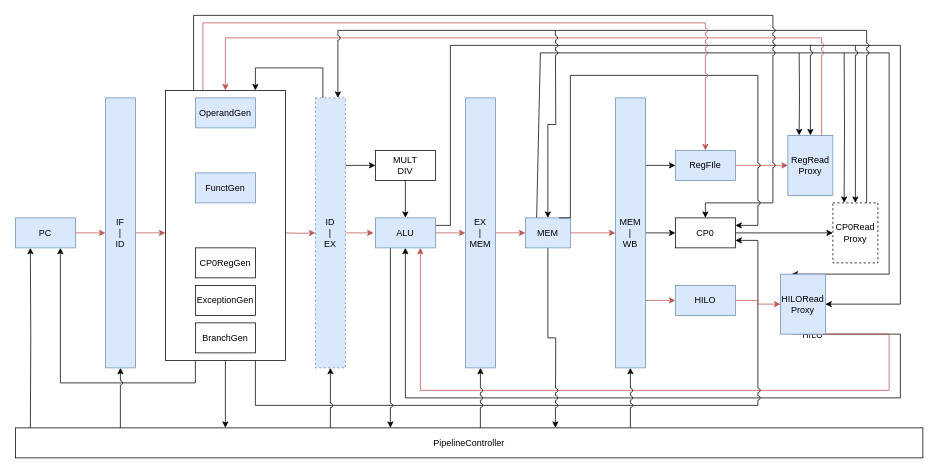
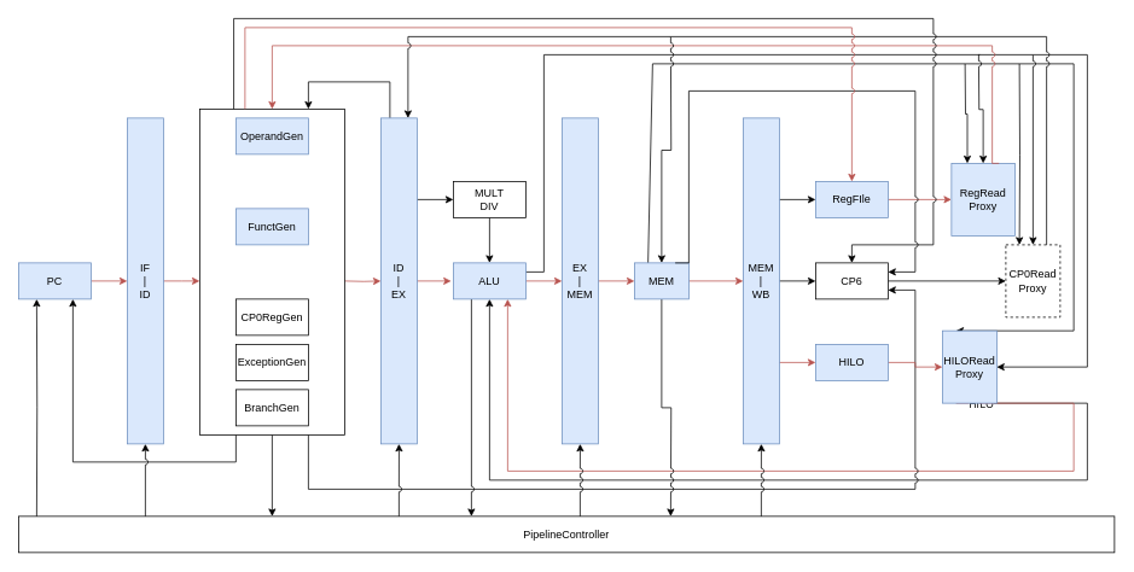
  <mxCell id="0" />
  <mxCell id="1" parent="0" />
  <mxCell id="2" value="" style="endArrow=none;html=1;" edge="1" parent="1"><mxGeometry width="50" height="50" relative="1" as="geometry"><mxPoint x="1080" y="60" as="sourcePoint" /><mxPoint x="1140" y="60" as="targetPoint" /></mxGeometry></mxCell>
  <mxCell id="3" value="" style="endArrow=none;html=1;" edge="1" parent="1"><mxGeometry width="50" height="50" relative="1" as="geometry"><mxPoint x="1065" y="70" as="sourcePoint" /><mxPoint x="1125" y="70" as="targetPoint" /></mxGeometry></mxCell>
  <mxCell id="4" value="" style="endArrow=none;html=1;exitX=1;exitY=0.25;exitDx=0;exitDy=0;jumpStyle=arc;rounded=0;" edge="1" parent="1" source="40"><mxGeometry width="50" height="50" relative="1" as="geometry"><mxPoint x="580" y="170" as="sourcePoint" /><mxPoint x="1081.333" y="60" as="targetPoint" /><Array as="points"><mxPoint x="600" y="300" /><mxPoint x="600" y="60" /></Array></mxGeometry></mxCell>
  <mxCell id="5" value="" style="endArrow=none;html=1;exitX=0.25;exitY=0;exitDx=0;exitDy=0;rounded=0;" edge="1" parent="1" source="43"><mxGeometry width="50" height="50" relative="1" as="geometry"><mxPoint x="715" y="290" as="sourcePoint" /><mxPoint x="1065" y="70" as="targetPoint" /><Array as="points"><mxPoint x="720" y="70" /></Array></mxGeometry></mxCell>
  <mxCell id="6" style="edgeStyle=orthogonalEdgeStyle;rounded=0;orthogonalLoop=1;jettySize=auto;html=1;exitX=0.5;exitY=1;exitDx=0;exitDy=0;entryX=0.5;entryY=1;entryDx=0;entryDy=0;" edge="1" parent="1" source="54" target="40"><mxGeometry relative="1" as="geometry"><Array as="points"><mxPoint x="1200" y="530" /><mxPoint x="540" y="530" /></Array></mxGeometry></mxCell>
  <mxCell id="7" value="LO" style="edgeLabel;html=1;align=center;verticalAlign=middle;resizable=0;points=[];" vertex="1" connectable="0" parent="6"><mxGeometry x="-0.967" y="-1" relative="1" as="geometry"><mxPoint as="offset" /></mxGeometry></mxCell>
  <mxCell id="8" style="edgeStyle=orthogonalEdgeStyle;rounded=0;orthogonalLoop=1;jettySize=auto;html=1;exitX=0.25;exitY=1;exitDx=0;exitDy=0;entryX=0.75;entryY=1;entryDx=0;entryDy=0;fillColor=#f8cecc;strokeColor=#b85450;" edge="1" parent="1" source="54" target="40"><mxGeometry relative="1" as="geometry"><Array as="points"><mxPoint x="1185" y="520" /><mxPoint x="560" y="520" /></Array></mxGeometry></mxCell>
  <mxCell id="9" value="HI" style="edgeLabel;html=1;align=center;verticalAlign=middle;resizable=0;points=[];" vertex="1" connectable="0" parent="8"><mxGeometry x="-0.962" relative="1" as="geometry"><mxPoint as="offset" /></mxGeometry></mxCell>
  <mxCell id="10" style="edgeStyle=orthogonalEdgeStyle;rounded=0;orthogonalLoop=1;jettySize=auto;html=1;entryX=0.75;entryY=1;entryDx=0;entryDy=0;" edge="1" parent="1" source="60" target="17"><mxGeometry relative="1" as="geometry"><Array as="points"><mxPoint x="260" y="510" /><mxPoint x="80" y="510" /></Array><mxPoint x="240" y="500" as="sourcePoint" /></mxGeometry></mxCell>
  <mxCell id="11" style="edgeStyle=orthogonalEdgeStyle;rounded=0;orthogonalLoop=1;jettySize=auto;html=1;entryX=1;entryY=0.75;entryDx=0;entryDy=0;jumpStyle=arc;" edge="1" parent="1" source="60" target="47"><mxGeometry relative="1" as="geometry"><Array as="points"><mxPoint x="340" y="540" /><mxPoint x="1010" y="540" /><mxPoint x="1010" y="320" /></Array><mxPoint x="360" y="520" as="sourcePoint" /></mxGeometry></mxCell>
  <mxCell id="12" style="edgeStyle=orthogonalEdgeStyle;rounded=0;orthogonalLoop=1;jettySize=auto;html=1;jumpStyle=arc;" edge="1" parent="1" target="54"><mxGeometry relative="1" as="geometry"><Array as="points"><mxPoint x="1200" y="60" /></Array><mxPoint x="1140" y="60" as="sourcePoint" /></mxGeometry></mxCell>
  <mxCell id="13" style="edgeStyle=orthogonalEdgeStyle;rounded=0;orthogonalLoop=1;jettySize=auto;html=1;entryX=0.25;entryY=0;entryDx=0;entryDy=0;endFill=1;snapToPoint=0;" edge="1" parent="1" target="54"><mxGeometry relative="1" as="geometry"><Array as="points"><mxPoint x="1185" y="70" /></Array><mxPoint x="1125" y="70" as="sourcePoint" /></mxGeometry></mxCell>
  <mxCell id="14" value="PipelineController" style="rounded=0;whiteSpace=wrap;html=1;direction=south;" vertex="1" parent="1"><mxGeometry x="20" y="570" width="1210" height="40" as="geometry" /></mxCell>
  <mxCell id="15" style="edgeStyle=orthogonalEdgeStyle;rounded=0;orthogonalLoop=1;jettySize=auto;html=1;exitX=1;exitY=0.5;exitDx=0;exitDy=0;fillColor=#f8cecc;strokeColor=#b85450;" edge="1" parent="1" source="17" target="20"><mxGeometry relative="1" as="geometry" /></mxCell>
  <mxCell id="16" style="edgeStyle=orthogonalEdgeStyle;rounded=0;orthogonalLoop=1;jettySize=auto;html=1;entryX=0.25;entryY=1;entryDx=0;entryDy=0;" edge="1" parent="1" target="17"><mxGeometry relative="1" as="geometry"><mxPoint x="40" y="570" as="sourcePoint" /></mxGeometry></mxCell>
  <mxCell id="17" value="PC" style="rounded=0;whiteSpace=wrap;html=1;fillColor=#dae8fc;strokeColor=#6c8ebf;" vertex="1" parent="1"><mxGeometry x="20" y="290" width="80" height="40" as="geometry" /></mxCell>
  <mxCell id="18" style="edgeStyle=orthogonalEdgeStyle;rounded=0;orthogonalLoop=1;jettySize=auto;html=1;exitX=1;exitY=0.5;exitDx=0;exitDy=0;entryX=0;entryY=0.5;entryDx=0;entryDy=0;fillColor=#f8cecc;strokeColor=#b85450;" edge="1" parent="1" source="20"><mxGeometry relative="1" as="geometry"><mxPoint x="220" y="310" as="targetPoint" /></mxGeometry></mxCell>
  <mxCell id="19" style="edgeStyle=orthogonalEdgeStyle;rounded=0;orthogonalLoop=1;jettySize=auto;html=1;entryX=0.5;entryY=1;entryDx=0;entryDy=0;jumpStyle=arc;" edge="1" parent="1" target="20"><mxGeometry relative="1" as="geometry"><mxPoint x="160" y="570" as="sourcePoint" /></mxGeometry></mxCell>
  <mxCell id="20" value="IF&lt;br&gt;|&lt;br&gt;ID" style="rounded=0;whiteSpace=wrap;html=1;fillColor=#dae8fc;strokeColor=#6c8ebf;" vertex="1" parent="1"><mxGeometry x="140" y="130" width="40" height="360" as="geometry" /></mxCell>
  <mxCell id="21" style="edgeStyle=orthogonalEdgeStyle;rounded=0;orthogonalLoop=1;jettySize=auto;html=1;exitX=1;exitY=0.25;exitDx=0;exitDy=0;entryX=0;entryY=0.5;entryDx=0;entryDy=0;" edge="1" parent="1" source="25" target="37"><mxGeometry relative="1" as="geometry" /></mxCell>
  <mxCell id="22" style="edgeStyle=orthogonalEdgeStyle;rounded=0;orthogonalLoop=1;jettySize=auto;html=1;exitX=1;exitY=0.5;exitDx=0;exitDy=0;entryX=-0.03;entryY=0.482;entryDx=0;entryDy=0;entryPerimeter=0;fillColor=#f8cecc;strokeColor=#b85450;" edge="1" parent="1" source="25" target="40"><mxGeometry relative="1" as="geometry" /></mxCell>
  <mxCell id="23" style="edgeStyle=orthogonalEdgeStyle;rounded=0;orthogonalLoop=1;jettySize=auto;html=1;entryX=0.5;entryY=1;entryDx=0;entryDy=0;jumpStyle=arc;" edge="1" parent="1" target="25"><mxGeometry relative="1" as="geometry"><mxPoint x="440" y="570" as="sourcePoint" /></mxGeometry></mxCell>
  <mxCell id="24" style="edgeStyle=orthogonalEdgeStyle;rounded=0;orthogonalLoop=1;jettySize=auto;html=1;exitX=0.25;exitY=0;exitDx=0;exitDy=0;entryX=0.75;entryY=0;entryDx=0;entryDy=0;" edge="1" parent="1" source="25" target="60"><mxGeometry relative="1" as="geometry"><Array as="points"><mxPoint x="430" y="90" /><mxPoint x="340" y="90" /></Array><mxPoint x="360" y="90" as="targetPoint" /></mxGeometry></mxCell>
- <mxCell id="25" value="ID&lt;br&gt;|&lt;br&gt;EX" style="rounded=0;whiteSpace=wrap;html=1;fillColor=#dae8fc;strokeColor=#6c8ebf;dashed=1;" vertex="1" parent="1"><mxGeometry x="420" y="130" width="40" height="360" as="geometry" /></mxCell>
+ <mxCell id="25" value="ID&lt;br&gt;|&lt;br&gt;EX" style="rounded=0;whiteSpace=wrap;html=1;fillColor=#dae8fc;strokeColor=#6c8ebf;" vertex="1" parent="1"><mxGeometry x="420" y="130" width="40" height="360" as="geometry" /></mxCell>
  <mxCell id="26" style="edgeStyle=orthogonalEdgeStyle;rounded=0;orthogonalLoop=1;jettySize=auto;html=1;exitX=1;exitY=0.5;exitDx=0;exitDy=0;entryX=0;entryY=0.5;entryDx=0;entryDy=0;fillColor=#f8cecc;strokeColor=#b85450;" edge="1" parent="1" source="28" target="43"><mxGeometry relative="1" as="geometry" /></mxCell>
  <mxCell id="27" style="edgeStyle=orthogonalEdgeStyle;rounded=0;orthogonalLoop=1;jettySize=auto;html=1;entryX=0.5;entryY=1;entryDx=0;entryDy=0;jumpStyle=arc;" edge="1" parent="1" target="28"><mxGeometry relative="1" as="geometry"><mxPoint x="640" y="570" as="sourcePoint" /></mxGeometry></mxCell>
  <mxCell id="28" value="EX&lt;br&gt;|&lt;br&gt;MEM" style="rounded=0;whiteSpace=wrap;html=1;fillColor=#dae8fc;strokeColor=#6c8ebf;" vertex="1" parent="1"><mxGeometry x="620" y="130" width="40" height="360" as="geometry" /></mxCell>
  <mxCell id="29" style="edgeStyle=orthogonalEdgeStyle;rounded=0;orthogonalLoop=1;jettySize=auto;html=1;exitX=1;exitY=0.5;exitDx=0;exitDy=0;entryX=0;entryY=0.5;entryDx=0;entryDy=0;" edge="1" parent="1" source="33" target="47"><mxGeometry relative="1" as="geometry" /></mxCell>
  <mxCell id="30" style="edgeStyle=orthogonalEdgeStyle;rounded=0;orthogonalLoop=1;jettySize=auto;html=1;exitX=1;exitY=0.25;exitDx=0;exitDy=0;entryX=0;entryY=0.5;entryDx=0;entryDy=0;" edge="1" parent="1" source="33" target="45"><mxGeometry relative="1" as="geometry" /></mxCell>
  <mxCell id="31" style="edgeStyle=orthogonalEdgeStyle;rounded=0;orthogonalLoop=1;jettySize=auto;html=1;exitX=1;exitY=0.75;exitDx=0;exitDy=0;entryX=0;entryY=0.5;entryDx=0;entryDy=0;fillColor=#f8cecc;strokeColor=#b85450;" edge="1" parent="1" source="33" target="49"><mxGeometry relative="1" as="geometry" /></mxCell>
  <mxCell id="32" style="edgeStyle=orthogonalEdgeStyle;rounded=0;orthogonalLoop=1;jettySize=auto;html=1;entryX=0.5;entryY=1;entryDx=0;entryDy=0;jumpStyle=arc;" edge="1" parent="1" target="33"><mxGeometry relative="1" as="geometry"><mxPoint x="840" y="570" as="sourcePoint" /></mxGeometry></mxCell>
  <mxCell id="33" value="MEM&lt;br&gt;|&lt;br&gt;WB" style="rounded=0;whiteSpace=wrap;html=1;fillColor=#dae8fc;strokeColor=#6c8ebf;" vertex="1" parent="1"><mxGeometry x="820" y="130" width="40" height="360" as="geometry" /></mxCell>
  <mxCell id="34" style="edgeStyle=orthogonalEdgeStyle;rounded=0;orthogonalLoop=1;jettySize=auto;html=1;exitX=1;exitY=0.5;exitDx=0;exitDy=0;entryX=0;entryY=0.5;entryDx=0;entryDy=0;fillColor=#f8cecc;strokeColor=#b85450;" edge="1" parent="1" target="25"><mxGeometry relative="1" as="geometry"><mxPoint x="380" y="310" as="sourcePoint" /></mxGeometry></mxCell>
  <mxCell id="35" style="edgeStyle=orthogonalEdgeStyle;rounded=0;orthogonalLoop=1;jettySize=auto;html=1;exitX=0.5;exitY=1;exitDx=0;exitDy=0;" edge="1" parent="1" source="60"><mxGeometry relative="1" as="geometry"><mxPoint x="340" y="510" as="sourcePoint" /><mxPoint x="300" y="570" as="targetPoint" /><Array as="points"><mxPoint x="300" y="570" /></Array></mxGeometry></mxCell>
  <mxCell id="36" style="edgeStyle=orthogonalEdgeStyle;rounded=0;orthogonalLoop=1;jettySize=auto;html=1;exitX=0.5;exitY=1;exitDx=0;exitDy=0;entryX=0.5;entryY=0;entryDx=0;entryDy=0;" edge="1" parent="1" source="37" target="40"><mxGeometry relative="1" as="geometry" /></mxCell>
  <mxCell id="37" value="MULT&lt;br&gt;DIV" style="rounded=0;whiteSpace=wrap;html=1;" vertex="1" parent="1"><mxGeometry x="500" y="200" width="80" height="40" as="geometry" /></mxCell>
  <mxCell id="38" style="edgeStyle=orthogonalEdgeStyle;rounded=0;orthogonalLoop=1;jettySize=auto;html=1;exitX=1;exitY=0.5;exitDx=0;exitDy=0;entryX=0;entryY=0.5;entryDx=0;entryDy=0;fillColor=#f8cecc;strokeColor=#b85450;" edge="1" parent="1" source="40" target="28"><mxGeometry relative="1" as="geometry" /></mxCell>
  <mxCell id="39" style="edgeStyle=orthogonalEdgeStyle;rounded=0;orthogonalLoop=1;jettySize=auto;html=1;exitX=0.25;exitY=1;exitDx=0;exitDy=0;jumpStyle=arc;" edge="1" parent="1" source="40"><mxGeometry relative="1" as="geometry"><mxPoint x="520" y="570" as="targetPoint" /></mxGeometry></mxCell>
  <mxCell id="40" value="ALU" style="rounded=0;whiteSpace=wrap;html=1;fillColor=#dae8fc;strokeColor=#6c8ebf;" vertex="1" parent="1"><mxGeometry x="500" y="290" width="80" height="40" as="geometry" /></mxCell>
  <mxCell id="41" style="edgeStyle=orthogonalEdgeStyle;rounded=0;orthogonalLoop=1;jettySize=auto;html=1;exitX=1;exitY=0.5;exitDx=0;exitDy=0;entryX=0;entryY=0.5;entryDx=0;entryDy=0;fillColor=#f8cecc;strokeColor=#b85450;" edge="1" parent="1" source="43" target="33"><mxGeometry relative="1" as="geometry" /></mxCell>
  <mxCell id="42" style="edgeStyle=orthogonalEdgeStyle;rounded=0;orthogonalLoop=1;jettySize=auto;html=1;exitX=0.5;exitY=1;exitDx=0;exitDy=0;jumpStyle=arc;" edge="1" parent="1" source="43"><mxGeometry relative="1" as="geometry"><mxPoint x="740" y="570" as="targetPoint" /></mxGeometry></mxCell>
  <mxCell id="43" value="MEM" style="rounded=0;whiteSpace=wrap;html=1;fillColor=#dae8fc;strokeColor=#6c8ebf;" vertex="1" parent="1"><mxGeometry x="700" y="290" width="60" height="40" as="geometry" /></mxCell>
  <mxCell id="44" style="edgeStyle=orthogonalEdgeStyle;rounded=0;orthogonalLoop=1;jettySize=auto;html=1;exitX=1;exitY=0.5;exitDx=0;exitDy=0;entryX=0;entryY=0.5;entryDx=0;entryDy=0;fillColor=#f8cecc;strokeColor=#b85450;" edge="1" parent="1" source="45" target="51"><mxGeometry relative="1" as="geometry" /></mxCell>
  <mxCell id="45" value="RegFIle" style="rounded=0;whiteSpace=wrap;html=1;fillColor=#dae8fc;strokeColor=#6c8ebf;" vertex="1" parent="1"><mxGeometry x="900" y="200" width="80" height="40" as="geometry" /></mxCell>
  <mxCell id="46" style="edgeStyle=orthogonalEdgeStyle;rounded=0;orthogonalLoop=1;jettySize=auto;html=1;exitX=1;exitY=0.5;exitDx=0;exitDy=0;entryX=0;entryY=0.5;entryDx=0;entryDy=0;" edge="1" parent="1" source="47" target="53"><mxGeometry relative="1" as="geometry" /></mxCell>
- <mxCell id="47" value="CP0" style="rounded=0;whiteSpace=wrap;html=1;" vertex="1" parent="1"><mxGeometry x="900" y="290" width="80" height="40" as="geometry" /></mxCell>
+ <mxCell id="47" value="CP6" style="rounded=0;whiteSpace=wrap;html=1;" vertex="1" parent="1"><mxGeometry x="900" y="290" width="80" height="40" as="geometry" /></mxCell>
  <mxCell id="48" style="edgeStyle=orthogonalEdgeStyle;rounded=0;orthogonalLoop=1;jettySize=auto;html=1;exitX=1;exitY=0.5;exitDx=0;exitDy=0;entryX=0;entryY=0.5;entryDx=0;entryDy=0;fillColor=#f8cecc;strokeColor=#b85450;" edge="1" parent="1" source="49" target="54"><mxGeometry relative="1" as="geometry" /></mxCell>
  <mxCell id="49" value="HILO" style="rounded=0;whiteSpace=wrap;html=1;fillColor=#dae8fc;strokeColor=#6c8ebf;" vertex="1" parent="1"><mxGeometry x="900" y="380" width="80" height="40" as="geometry" /></mxCell>
  <mxCell id="50" style="edgeStyle=orthogonalEdgeStyle;rounded=0;orthogonalLoop=1;jettySize=auto;html=1;exitX=0.25;exitY=0;exitDx=0;exitDy=0;entryX=0.25;entryY=0;entryDx=0;entryDy=0;" edge="1" parent="1" target="51"><mxGeometry relative="1" as="geometry"><mxPoint x="1065" y="70" as="sourcePoint" /></mxGeometry></mxCell>
- <mxCell id="51" value="RegRead&lt;br&gt;Proxy" style="rounded=0;whiteSpace=wrap;html=1;fillColor=#dae8fc;strokeColor=#6c8ebf;" vertex="1" parent="1"><mxGeometry x="1050" y="180" width="60" height="80" as="geometry" /></mxCell>
+ <mxCell id="51" value="RegRead&lt;br&gt;Proxy" style="rounded=0;whiteSpace=wrap;html=1;fillColor=#dae8fc;strokeColor=#6c8ebf;" vertex="1" parent="1"><mxGeometry x="1050" y="180" width="70" height="80" as="geometry" /></mxCell>
  <mxCell id="52" style="edgeStyle=orthogonalEdgeStyle;rounded=0;orthogonalLoop=1;jettySize=auto;html=1;exitX=0.25;exitY=0;exitDx=0;exitDy=0;entryX=0.25;entryY=0;entryDx=0;entryDy=0;" edge="1" parent="1" target="53"><mxGeometry relative="1" as="geometry"><mxPoint x="1125" y="70" as="sourcePoint" /></mxGeometry></mxCell>
  <mxCell id="53" value="CP0Read&lt;br&gt;Proxy" style="rounded=0;whiteSpace=wrap;html=1;dashed=1;" vertex="1" parent="1"><mxGeometry x="1110" y="270" width="60" height="80" as="geometry" /></mxCell>
  <mxCell id="54" value="HILORead&lt;br&gt;Proxy" style="rounded=0;whiteSpace=wrap;html=1;fillColor=#dae8fc;strokeColor=#6c8ebf;" vertex="1" parent="1"><mxGeometry x="1040" y="365" width="60" height="80" as="geometry" /></mxCell>
  <mxCell id="55" style="edgeStyle=orthogonalEdgeStyle;rounded=0;orthogonalLoop=1;jettySize=auto;html=1;exitX=0.5;exitY=0;exitDx=0;exitDy=0;entryX=0.5;entryY=0;entryDx=0;entryDy=0;jumpStyle=arc;" edge="1" parent="1" target="51"><mxGeometry relative="1" as="geometry"><mxPoint x="1080" y="60" as="sourcePoint" /></mxGeometry></mxCell>
  <mxCell id="56" style="edgeStyle=orthogonalEdgeStyle;rounded=0;orthogonalLoop=1;jettySize=auto;html=1;exitX=0.5;exitY=0;exitDx=0;exitDy=0;entryX=0.5;entryY=0;entryDx=0;entryDy=0;jumpStyle=arc;" edge="1" parent="1" target="53"><mxGeometry relative="1" as="geometry"><mxPoint x="1140" y="60" as="sourcePoint" /></mxGeometry></mxCell>
  <mxCell id="57" style="edgeStyle=orthogonalEdgeStyle;rounded=0;orthogonalLoop=1;jettySize=auto;html=1;exitX=0.75;exitY=0;exitDx=0;exitDy=0;jumpStyle=arc;entryX=0.5;entryY=0;entryDx=0;entryDy=0;fillColor=#f8cecc;strokeColor=#b85450;" edge="1" parent="1" source="51" target="60"><mxGeometry relative="1" as="geometry"><Array as="points"><mxPoint x="1095" y="50" /><mxPoint x="300" y="50" /></Array><mxPoint x="340" y="50" as="targetPoint" /></mxGeometry></mxCell>
  <mxCell id="58" style="edgeStyle=orthogonalEdgeStyle;rounded=0;orthogonalLoop=1;jettySize=auto;html=1;entryX=0.75;entryY=0;entryDx=0;entryDy=0;jumpStyle=arc;" edge="1" parent="1" target="25"><mxGeometry relative="1" as="geometry"><Array as="points"><mxPoint x="450" y="40" /></Array><mxPoint x="740" y="40" as="sourcePoint" /></mxGeometry></mxCell>
  <mxCell id="59" style="edgeStyle=orthogonalEdgeStyle;rounded=0;orthogonalLoop=1;jettySize=auto;html=1;entryX=0.5;entryY=0;entryDx=0;entryDy=0;jumpStyle=arc;" edge="1" parent="1" target="43"><mxGeometry relative="1" as="geometry"><mxPoint x="740" y="40" as="sourcePoint" /></mxGeometry></mxCell>
  <mxCell id="60" value="&lt;blockquote style=&quot;margin: 0 0 0 40px ; border: none ; padding: 0px&quot;&gt;&lt;/blockquote&gt;" style="rounded=0;whiteSpace=wrap;html=1;align=left;" vertex="1" parent="1"><mxGeometry x="220" y="120" width="160" height="360" as="geometry" /></mxCell>
  <mxCell id="61" value="OperandGen" style="rounded=0;whiteSpace=wrap;html=1;fillColor=#dae8fc;strokeColor=#6c8ebf;" vertex="1" parent="1"><mxGeometry x="260" y="130" width="80" height="40" as="geometry" /></mxCell>
  <mxCell id="62" value="CP0RegGen" style="rounded=0;whiteSpace=wrap;html=1;" vertex="1" parent="1"><mxGeometry x="260" y="330" width="80" height="40" as="geometry" /></mxCell>
  <mxCell id="63" value="ExceptionGen" style="rounded=0;whiteSpace=wrap;html=1;" vertex="1" parent="1"><mxGeometry x="260" y="380" width="80" height="40" as="geometry" /></mxCell>
  <mxCell id="64" value="FunctGen" style="rounded=0;whiteSpace=wrap;html=1;fillColor=#dae8fc;strokeColor=#6c8ebf;" vertex="1" parent="1"><mxGeometry x="260" y="230" width="80" height="40" as="geometry" /></mxCell>
  <mxCell id="65" value="BranchGen" style="rounded=0;whiteSpace=wrap;html=1;" vertex="1" parent="1"><mxGeometry x="260" y="430" width="80" height="40" as="geometry" /></mxCell>
  <mxCell id="66" style="edgeStyle=orthogonalEdgeStyle;rounded=0;orthogonalLoop=1;jettySize=auto;html=1;exitX=0.5;exitY=1;exitDx=0;exitDy=0;" edge="1" parent="1" source="60" target="60"><mxGeometry x="490" y="280" as="geometry" /></mxCell>
  <mxCell id="67" value="" style="endArrow=none;html=1;entryX=0.75;entryY=0;entryDx=0;entryDy=0;rounded=0;jumpStyle=arc;" edge="1" parent="1" target="53"><mxGeometry width="50" height="50" relative="1" as="geometry"><mxPoint x="740" y="40" as="sourcePoint" /><mxPoint x="960" y="260" as="targetPoint" /><Array as="points"><mxPoint x="1155" y="40" /></Array></mxGeometry></mxCell>
  <mxCell id="68" style="edgeStyle=orthogonalEdgeStyle;rounded=0;jumpStyle=arc;orthogonalLoop=1;jettySize=auto;html=1;exitX=0.5;exitY=0;exitDx=0;exitDy=0;endFill=1;entryX=0.5;entryY=0;entryDx=0;entryDy=0;" edge="1" parent="1" target="47"><mxGeometry relative="1" as="geometry"><mxPoint x="257.585" y="120" as="sourcePoint" /><Array as="points"><mxPoint x="258" y="20" /><mxPoint x="1030" y="20" /><mxPoint x="1030" y="270" /><mxPoint x="940" y="270" /></Array></mxGeometry></mxCell>
  <mxCell id="69" style="edgeStyle=orthogonalEdgeStyle;rounded=0;orthogonalLoop=1;jettySize=auto;html=1;exitX=0.75;exitY=0;exitDx=0;exitDy=0;entryX=1;entryY=0.25;entryDx=0;entryDy=0;jumpStyle=arc;" edge="1" parent="1" source="43" target="47"><mxGeometry relative="1" as="geometry"><Array as="points"><mxPoint x="760" y="100" /><mxPoint x="1010" y="100" /><mxPoint x="1010" y="300" /></Array></mxGeometry></mxCell>
  <mxCell id="70" style="edgeStyle=orthogonalEdgeStyle;rounded=0;jumpStyle=arc;orthogonalLoop=1;jettySize=auto;html=1;entryX=0.5;entryY=0;entryDx=0;entryDy=0;endFill=1;fillColor=#f8cecc;strokeColor=#b85450;" edge="1" parent="1" target="45"><mxGeometry relative="1" as="geometry"><mxPoint x="270" y="120" as="sourcePoint" /><Array as="points"><mxPoint x="270" y="120" /><mxPoint x="270" y="30" /><mxPoint x="940" y="30" /></Array></mxGeometry></mxCell>
